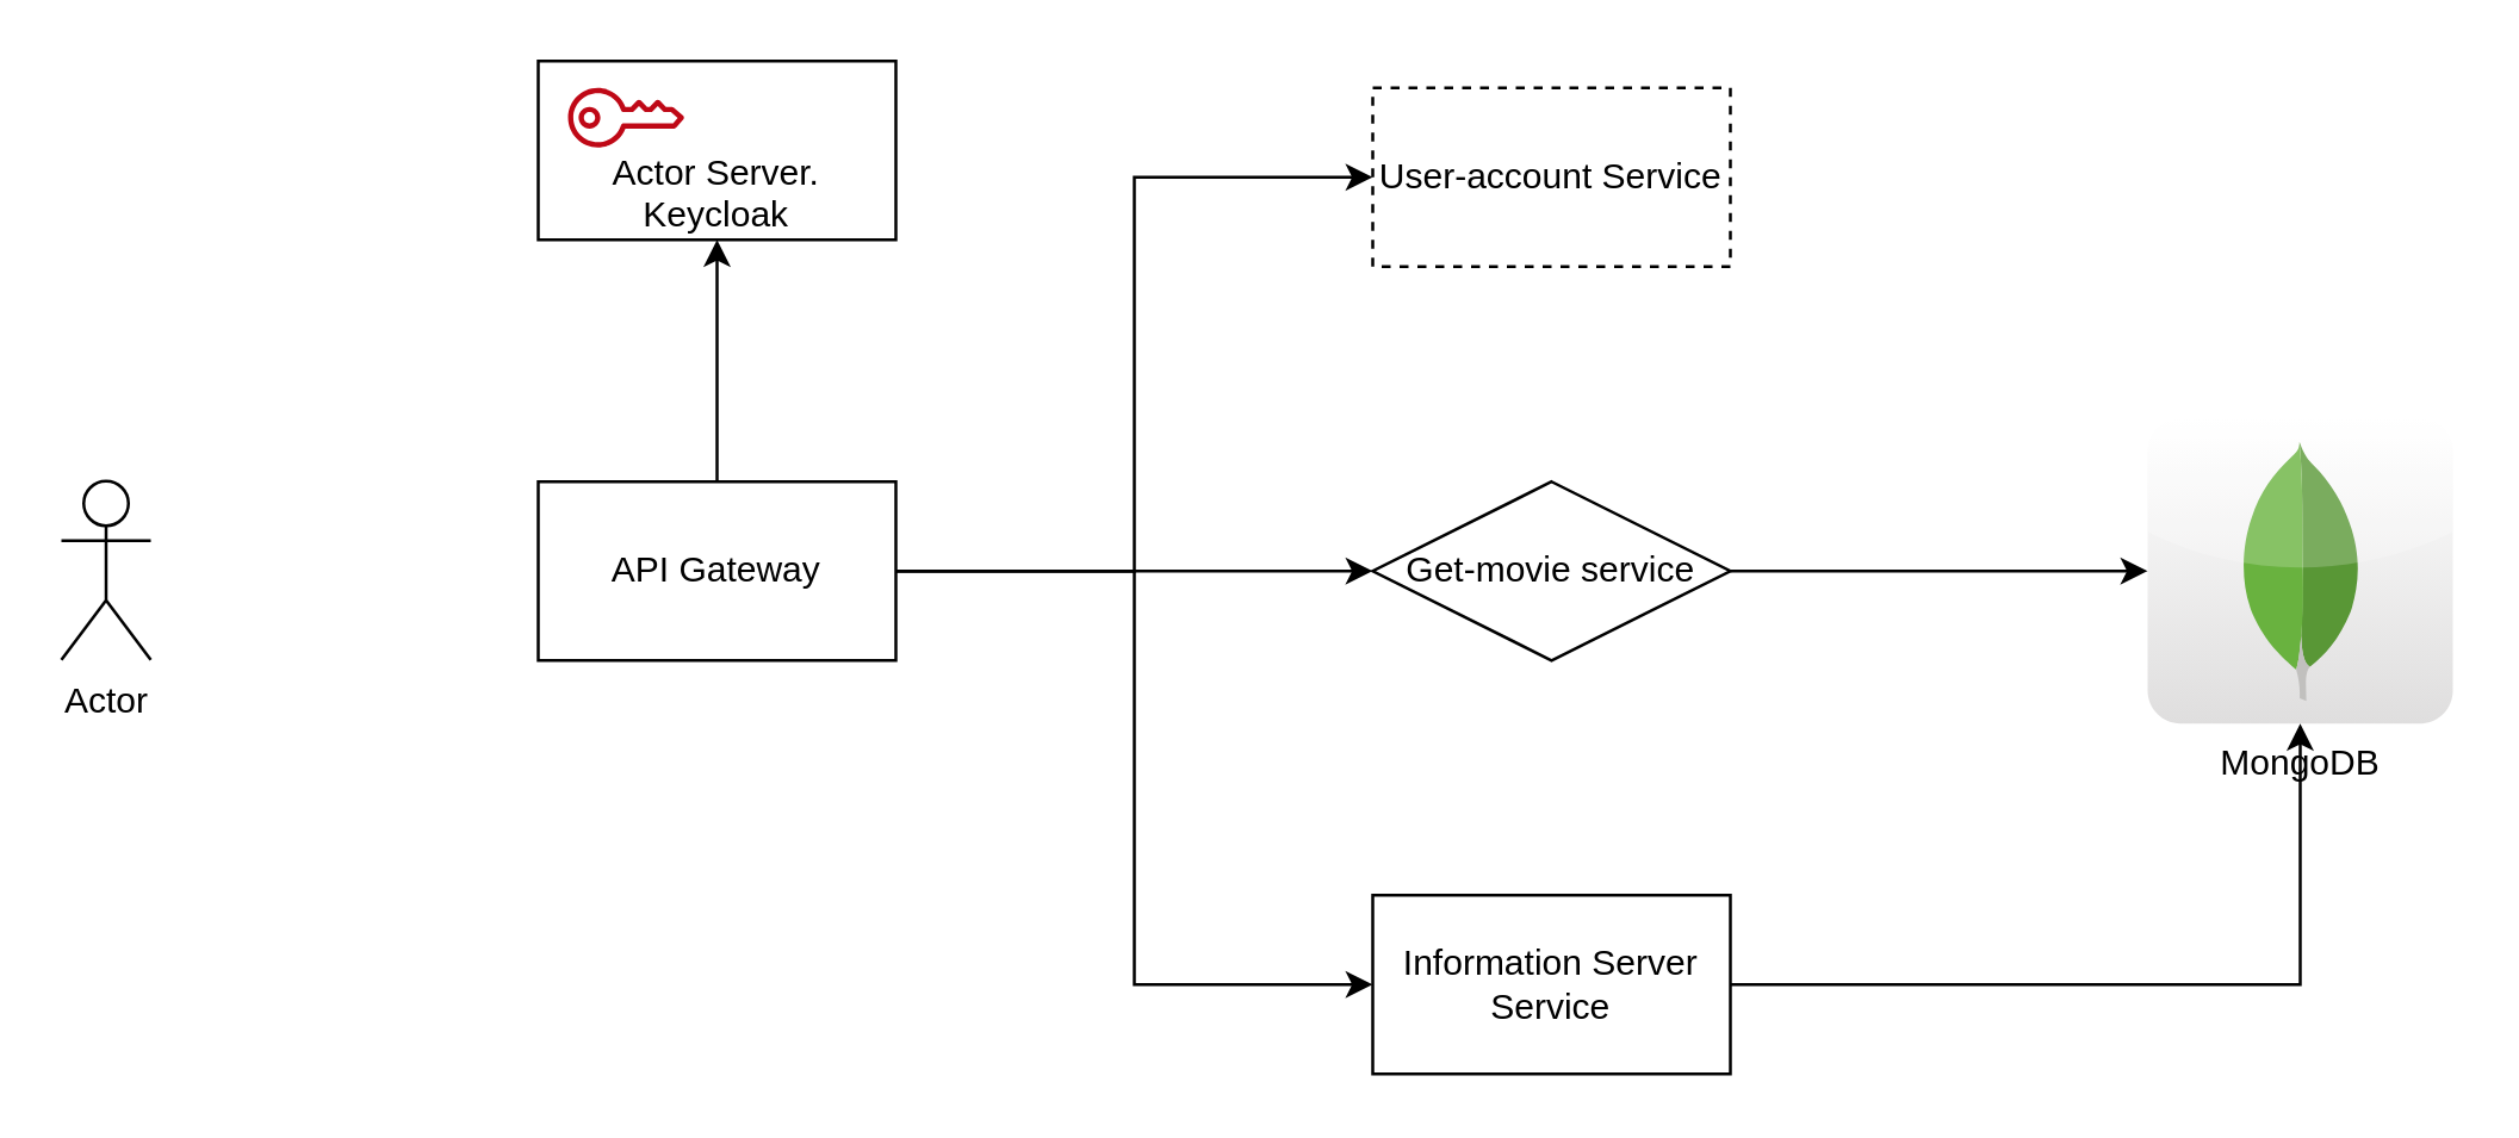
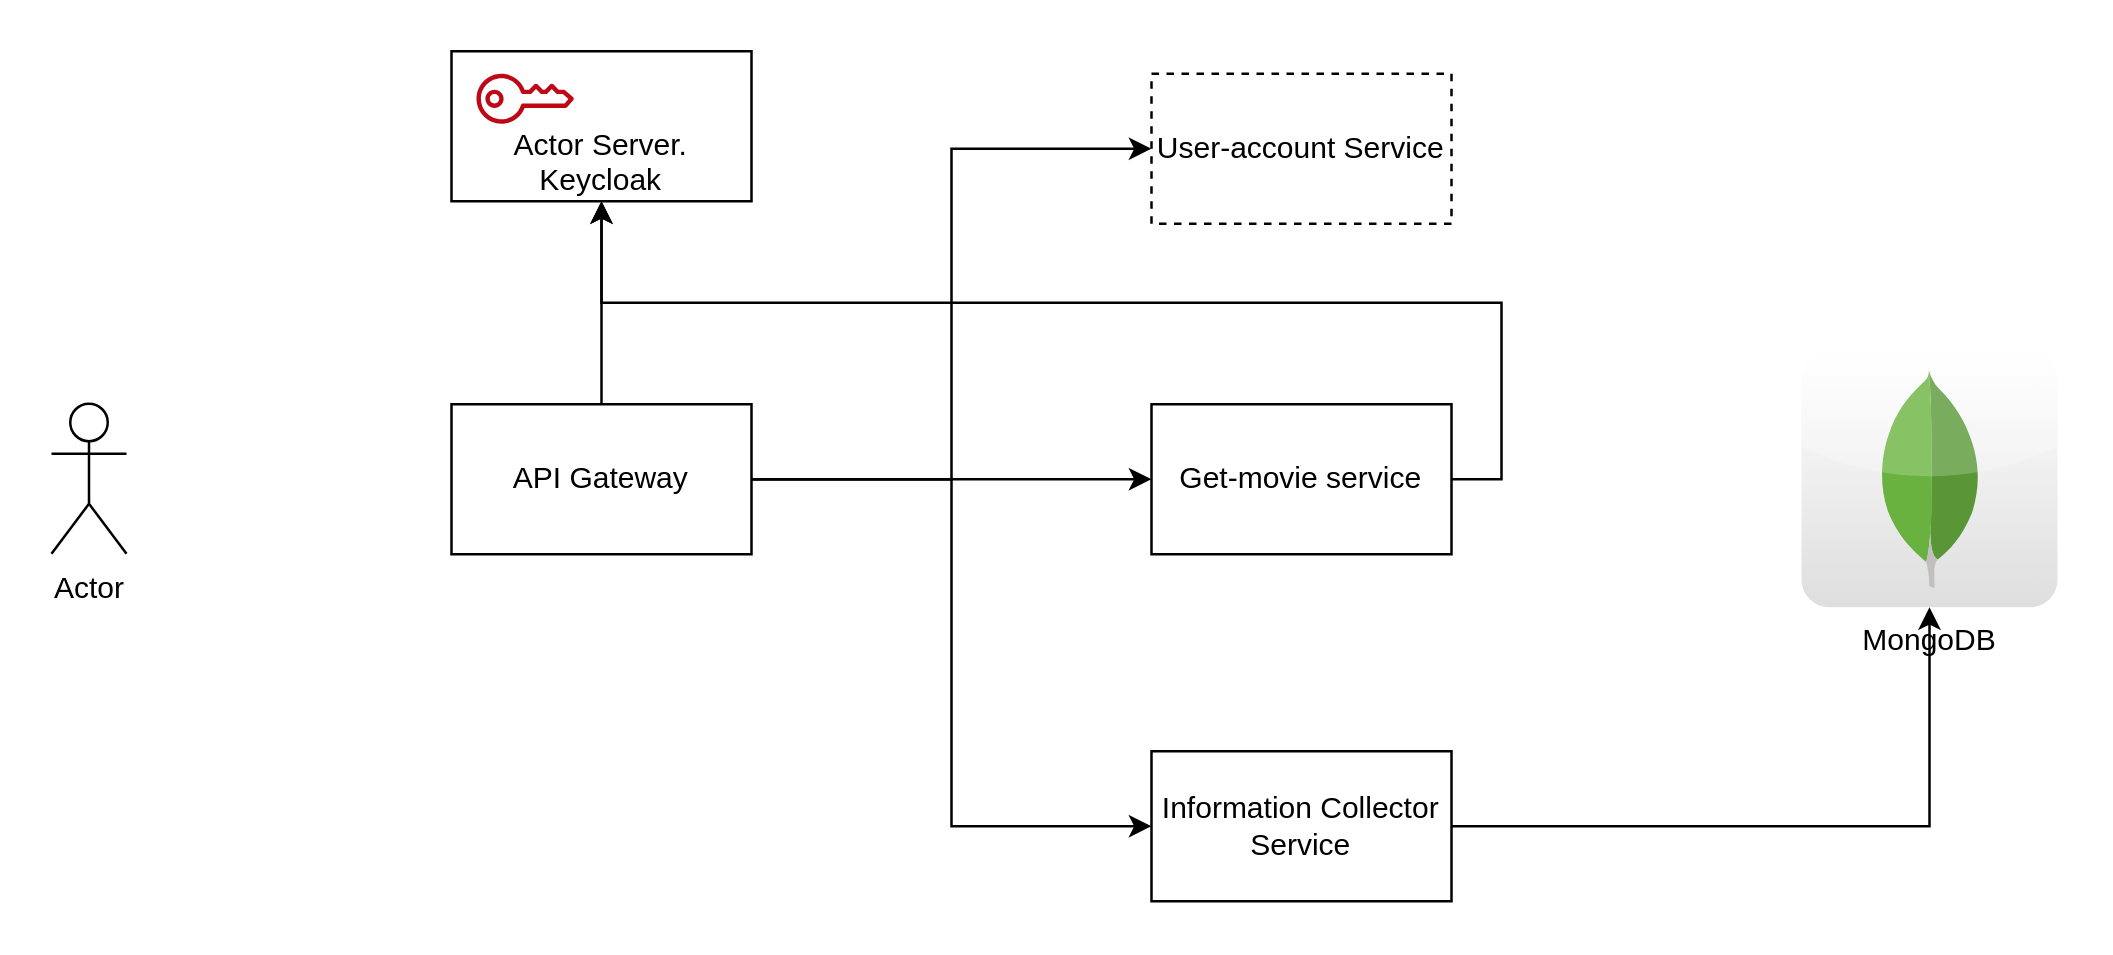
  <mxCell id="0" />
  <mxCell id="1" parent="0" />
  <mxCell id="2" value="MongoDB" style="dashed=0;outlineConnect=0;html=1;align=center;labelPosition=center;verticalLabelPosition=bottom;verticalAlign=top;shape=mxgraph.webicons.mongodb;gradientColor=#DFDEDE" vertex="1" parent="1"><mxGeometry x="720" y="140" width="102.4" height="102.4" as="geometry" /></mxCell>
- <mxCell id="3" style="edgeStyle=orthogonalEdgeStyle;rounded=0;orthogonalLoop=1;jettySize=auto;html=1;exitX=1;exitY=0.5;exitDx=0;exitDy=0;" edge="1" parent="1" source="4" target="2"><mxGeometry relative="1" as="geometry" /></mxCell>
- <mxCell id="4" value="Get-movie service" style="rhombus;whiteSpace=wrap;html=1;" vertex="1" parent="1"><mxGeometry x="460" y="161.2" width="120" height="60" as="geometry" /></mxCell>
+ <mxCell id="3" style="edgeStyle=orthogonalEdgeStyle;rounded=0;orthogonalLoop=1;jettySize=auto;html=1;exitX=1;exitY=0.5;exitDx=0;exitDy=0;" edge="1" parent="1" source="4" target="13"><mxGeometry relative="1" as="geometry" /></mxCell>
+ <mxCell id="4" value="Get-movie service" style="rounded=0;whiteSpace=wrap;html=1;" vertex="1" parent="1"><mxGeometry x="460" y="161.2" width="120" height="60" as="geometry" /></mxCell>
  <mxCell id="5" style="edgeStyle=orthogonalEdgeStyle;rounded=0;orthogonalLoop=1;jettySize=auto;html=1;exitX=1;exitY=0.5;exitDx=0;exitDy=0;" edge="1" parent="1" source="6" target="2"><mxGeometry relative="1" as="geometry" /></mxCell>
- <mxCell id="6" value="Information Server&lt;br&gt;Service" style="rounded=0;whiteSpace=wrap;html=1;" vertex="1" parent="1"><mxGeometry x="460" y="300" width="120" height="60" as="geometry" /></mxCell>
+ <mxCell id="6" value="Information Collector&lt;br&gt;Service" style="rounded=0;whiteSpace=wrap;html=1;" vertex="1" parent="1"><mxGeometry x="460" y="300" width="120" height="60" as="geometry" /></mxCell>
  <mxCell id="7" value="User-account Service" style="rounded=0;whiteSpace=wrap;html=1;dashed=1;" vertex="1" parent="1"><mxGeometry x="460" y="29" width="120" height="60" as="geometry" /></mxCell>
  <mxCell id="8" style="edgeStyle=orthogonalEdgeStyle;rounded=0;orthogonalLoop=1;jettySize=auto;html=1;exitX=1;exitY=0.5;exitDx=0;exitDy=0;entryX=0;entryY=0.5;entryDx=0;entryDy=0;" edge="1" parent="1" source="12" target="7"><mxGeometry relative="1" as="geometry" /></mxCell>
  <mxCell id="9" style="edgeStyle=orthogonalEdgeStyle;rounded=0;orthogonalLoop=1;jettySize=auto;html=1;exitX=1;exitY=0.5;exitDx=0;exitDy=0;entryX=0;entryY=0.5;entryDx=0;entryDy=0;" edge="1" parent="1" source="12" target="4"><mxGeometry relative="1" as="geometry" /></mxCell>
  <mxCell id="10" style="edgeStyle=orthogonalEdgeStyle;rounded=0;orthogonalLoop=1;jettySize=auto;html=1;exitX=1;exitY=0.5;exitDx=0;exitDy=0;entryX=0;entryY=0.5;entryDx=0;entryDy=0;" edge="1" parent="1" source="12" target="6"><mxGeometry relative="1" as="geometry" /></mxCell>
  <mxCell id="11" style="edgeStyle=orthogonalEdgeStyle;rounded=0;orthogonalLoop=1;jettySize=auto;html=1;exitX=0.5;exitY=0;exitDx=0;exitDy=0;entryX=0.5;entryY=1;entryDx=0;entryDy=0;" edge="1" parent="1" source="12" target="13"><mxGeometry relative="1" as="geometry" /></mxCell>
  <mxCell id="12" value="API Gateway" style="rounded=0;whiteSpace=wrap;html=1;" vertex="1" parent="1"><mxGeometry x="180" y="161.2" width="120" height="60" as="geometry" /></mxCell>
  <mxCell id="13" value="&lt;br&gt;&lt;br&gt;Actor Server. Keycloak" style="rounded=0;whiteSpace=wrap;html=1;" vertex="1" parent="1"><mxGeometry x="180" y="20" width="120" height="60" as="geometry" /></mxCell>
  <mxCell id="14" value="" style="sketch=0;outlineConnect=0;fontColor=#232F3E;gradientColor=none;fillColor=#BF0816;strokeColor=none;dashed=0;verticalLabelPosition=bottom;verticalAlign=top;align=center;html=1;fontSize=12;fontStyle=0;aspect=fixed;pointerEvents=1;shape=mxgraph.aws4.addon;" vertex="1" parent="1"><mxGeometry x="190" y="29" width="39" height="20" as="geometry" /></mxCell>
  <mxCell id="15" value="Actor" style="shape=umlActor;verticalLabelPosition=bottom;verticalAlign=top;html=1;outlineConnect=0;" vertex="1" parent="1"><mxGeometry x="20" y="161" width="30" height="60" as="geometry" /></mxCell>
